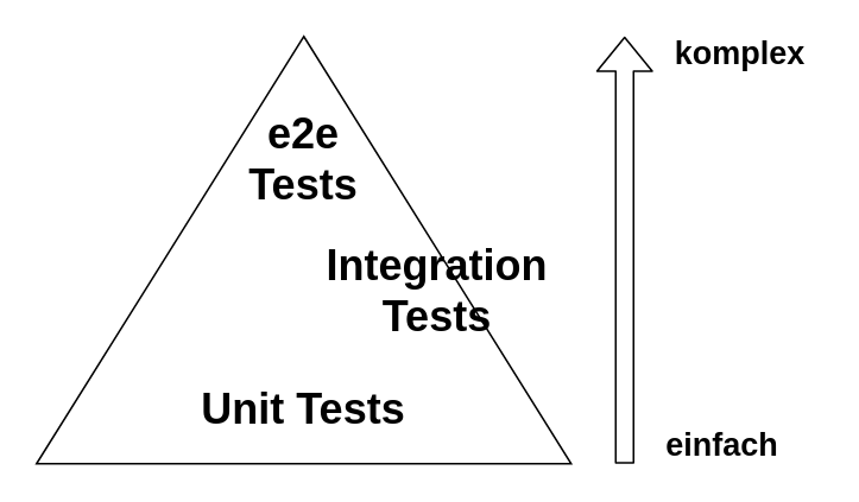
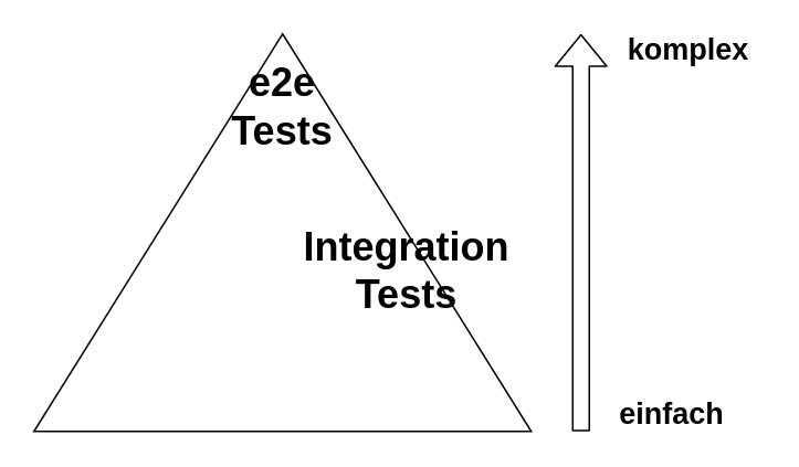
  <mxCell id="0" />
  <mxCell id="1" parent="0" />
  <mxCell id="2" value="" style="triangle;whiteSpace=wrap;html=1;direction=north;" vertex="1" parent="1"><mxGeometry x="20" y="20" width="300" height="240" as="geometry" /></mxCell>
  <mxCell id="3" value="Integration&lt;br&gt;Tests&lt;br&gt;" style="text;html=1;strokeColor=none;fillColor=none;align=center;verticalAlign=middle;whiteSpace=wrap;rounded=0;fontStyle=1;fontSize=24;" vertex="1" parent="1"><mxGeometry x="180" y="138" width="130" height="50" as="geometry" /></mxCell>
- <mxCell id="4" value="Unit Tests" style="text;html=1;strokeColor=none;fillColor=none;align=center;verticalAlign=middle;whiteSpace=wrap;rounded=0;fontStyle=1;fontSize=24;" vertex="1" parent="1"><mxGeometry x="105" y="220" width="130" height="20" as="geometry" /></mxCell>
- <mxCell id="5" value="e2e&lt;br&gt;Tests&lt;br&gt;" style="text;html=1;strokeColor=none;fillColor=none;align=center;verticalAlign=middle;whiteSpace=wrap;rounded=0;fontStyle=1;fontSize=24;" vertex="1" parent="1"><mxGeometry x="105" y="64" width="130" height="50" as="geometry" /></mxCell>
+ <mxCell id="5" value="e2e&lt;br&gt;Tests&lt;br&gt;" style="text;html=1;strokeColor=none;fillColor=none;align=center;verticalAlign=middle;whiteSpace=wrap;rounded=0;fontStyle=1;fontSize=24;" vertex="1" parent="1"><mxGeometry x="105" y="39" width="130" height="50" as="geometry" /></mxCell>
  <mxCell id="6" value="" style="shape=flexArrow;endArrow=classic;html=1;fontSize=24;" edge="1" parent="1"><mxGeometry width="50" height="50" relative="1" as="geometry"><mxPoint x="350" y="260" as="sourcePoint" /><mxPoint x="350" y="20" as="targetPoint" /></mxGeometry></mxCell>
  <mxCell id="7" value="komplex&lt;br style=&quot;font-size: 18px;&quot;&gt;" style="text;html=1;strokeColor=none;fillColor=none;align=center;verticalAlign=middle;whiteSpace=wrap;rounded=0;fontStyle=1;fontSize=18;" vertex="1" parent="1"><mxGeometry x="370" y="20" width="90" height="20" as="geometry" /></mxCell>
  <mxCell id="8" value="einfach&lt;br style=&quot;font-size: 18px&quot;&gt;" style="text;html=1;strokeColor=none;fillColor=none;align=center;verticalAlign=middle;whiteSpace=wrap;rounded=0;fontStyle=1;fontSize=18;" vertex="1" parent="1"><mxGeometry x="370" y="240" width="70" height="20" as="geometry" /></mxCell>
